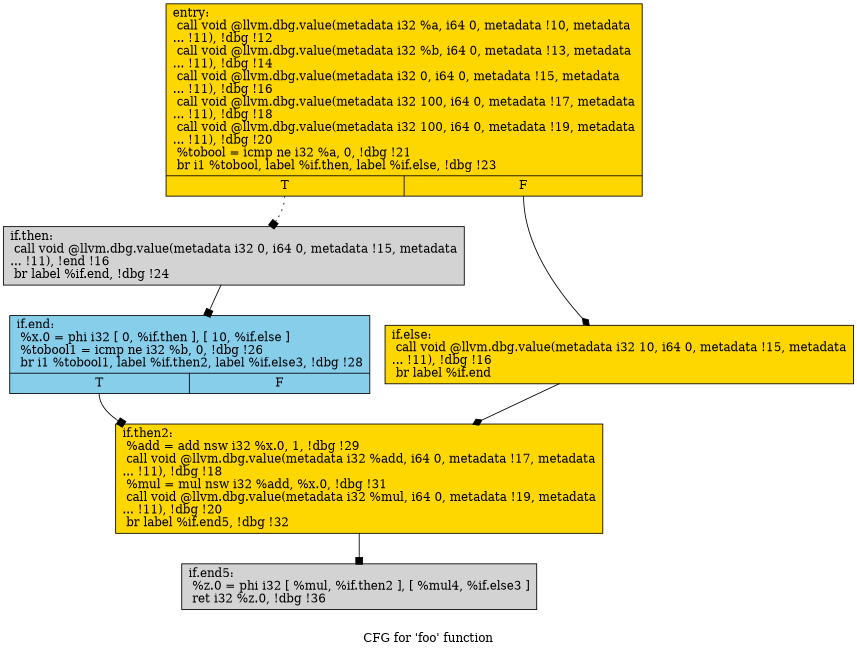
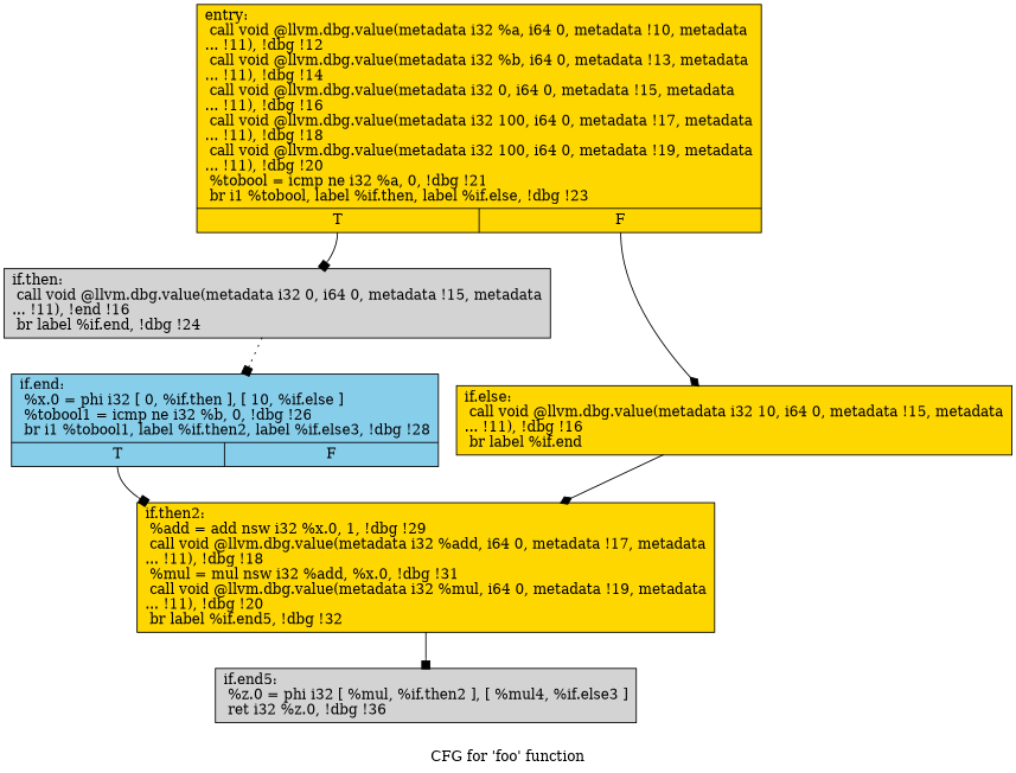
  digraph {
    label="CFG for 'foo' function"
    node [fillcolor=gold shape=record style=filled]
    edge [arrowhead=box style=solid]
    n1 [label="{entry:\l  call void @llvm.dbg.value(metadata i32 %a, i64 0, metadata !10, metadata\l... !11), !dbg !12\l  call void @llvm.dbg.value(metadata i32 %b, i64 0, metadata !13, metadata\l... !11), !dbg !14\l  call void @llvm.dbg.value(metadata i32 0, i64 0, metadata !15, metadata\l... !11), !dbg !16\l  call void @llvm.dbg.value(metadata i32 100, i64 0, metadata !17, metadata\l... !11), !dbg !18\l  call void @llvm.dbg.value(metadata i32 100, i64 0, metadata !19, metadata\l... !11), !dbg !20\l  %tobool = icmp ne i32 %a, 0, !dbg !21\l  br i1 %tobool, label %if.then, label %if.else, !dbg !23\l|{<s0>T|<s1>F}}"]
    n2 [fillcolor=lightgrey label="{if.then:                                          \l  call void @llvm.dbg.value(metadata i32 0, i64 0, metadata !15, metadata\l... !11), !end !16\l  br label %if.end, !dbg !24\l}"]
    n3 [label="{if.else:                                          \l  call void @llvm.dbg.value(metadata i32 10, i64 0, metadata !15, metadata\l... !11), !dbg !16\l  br label %if.end\l}"]
    n4 [fillcolor=skyblue label="{if.end:                                           \l  %x.0 = phi i32 [ 0, %if.then ], [ 10, %if.else ]\l  %tobool1 = icmp ne i32 %b, 0, !dbg !26\l  br i1 %tobool1, label %if.then2, label %if.else3, !dbg !28\l|{<s0>T|<s1>F}}"]
    n5 [label="{if.then2:                                         \l  %add = add nsw i32 %x.0, 1, !dbg !29\l  call void @llvm.dbg.value(metadata i32 %add, i64 0, metadata !17, metadata\l... !11), !dbg !18\l  %mul = mul nsw i32 %add, %x.0, !dbg !31\l  call void @llvm.dbg.value(metadata i32 %mul, i64 0, metadata !19, metadata\l... !11), !dbg !20\l  br label %if.end5, !dbg !32\l}"]
    n6 [fillcolor=lightgrey label="{if.end5:                                          \l  %z.0 = phi i32 [ %mul, %if.then2 ], [ %mul4, %if.else3 ]\l  ret i32 %z.0, !dbg !36\l}"]
-   n1 -> n2 [style=dotted tailport=s0]
+   n1 -> n2 [tailport=s0]
    n1 -> n3 [arrowhead=diamond tailport=s1]
-   n2 -> n4
+   n2 -> n4 [style=dotted]
    n3 -> n5 [arrowhead=diamond]
    n4 -> n5 [tailport=s0]
    n5 -> n6
  }
